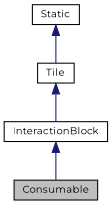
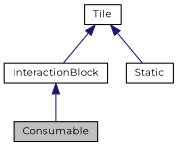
  digraph {
    fontname=Montserrat
    node [color=black fillcolor=white fontname=Montserrat fontsize=10 shape=record style=filled]
    edge [color=midnightblue dir=back fontname=Montserrat fontsize=10 labelfontname=Helvetica labelfontsize=10 style=solid]
    n1 [fillcolor=grey75 fontcolor=black height=0.2 label=Consumable width=0.4]
    n2 [height=0.2 label=InteractionBlock width=0.4]
    n3 [height=0.2 label=Static width=0.4]
    n4 [height=0.2 label=Tile width=0.4]
    n2 -> n1
    n4 -> n2
-   n3 -> n4
+   n4 -> n3
  }
